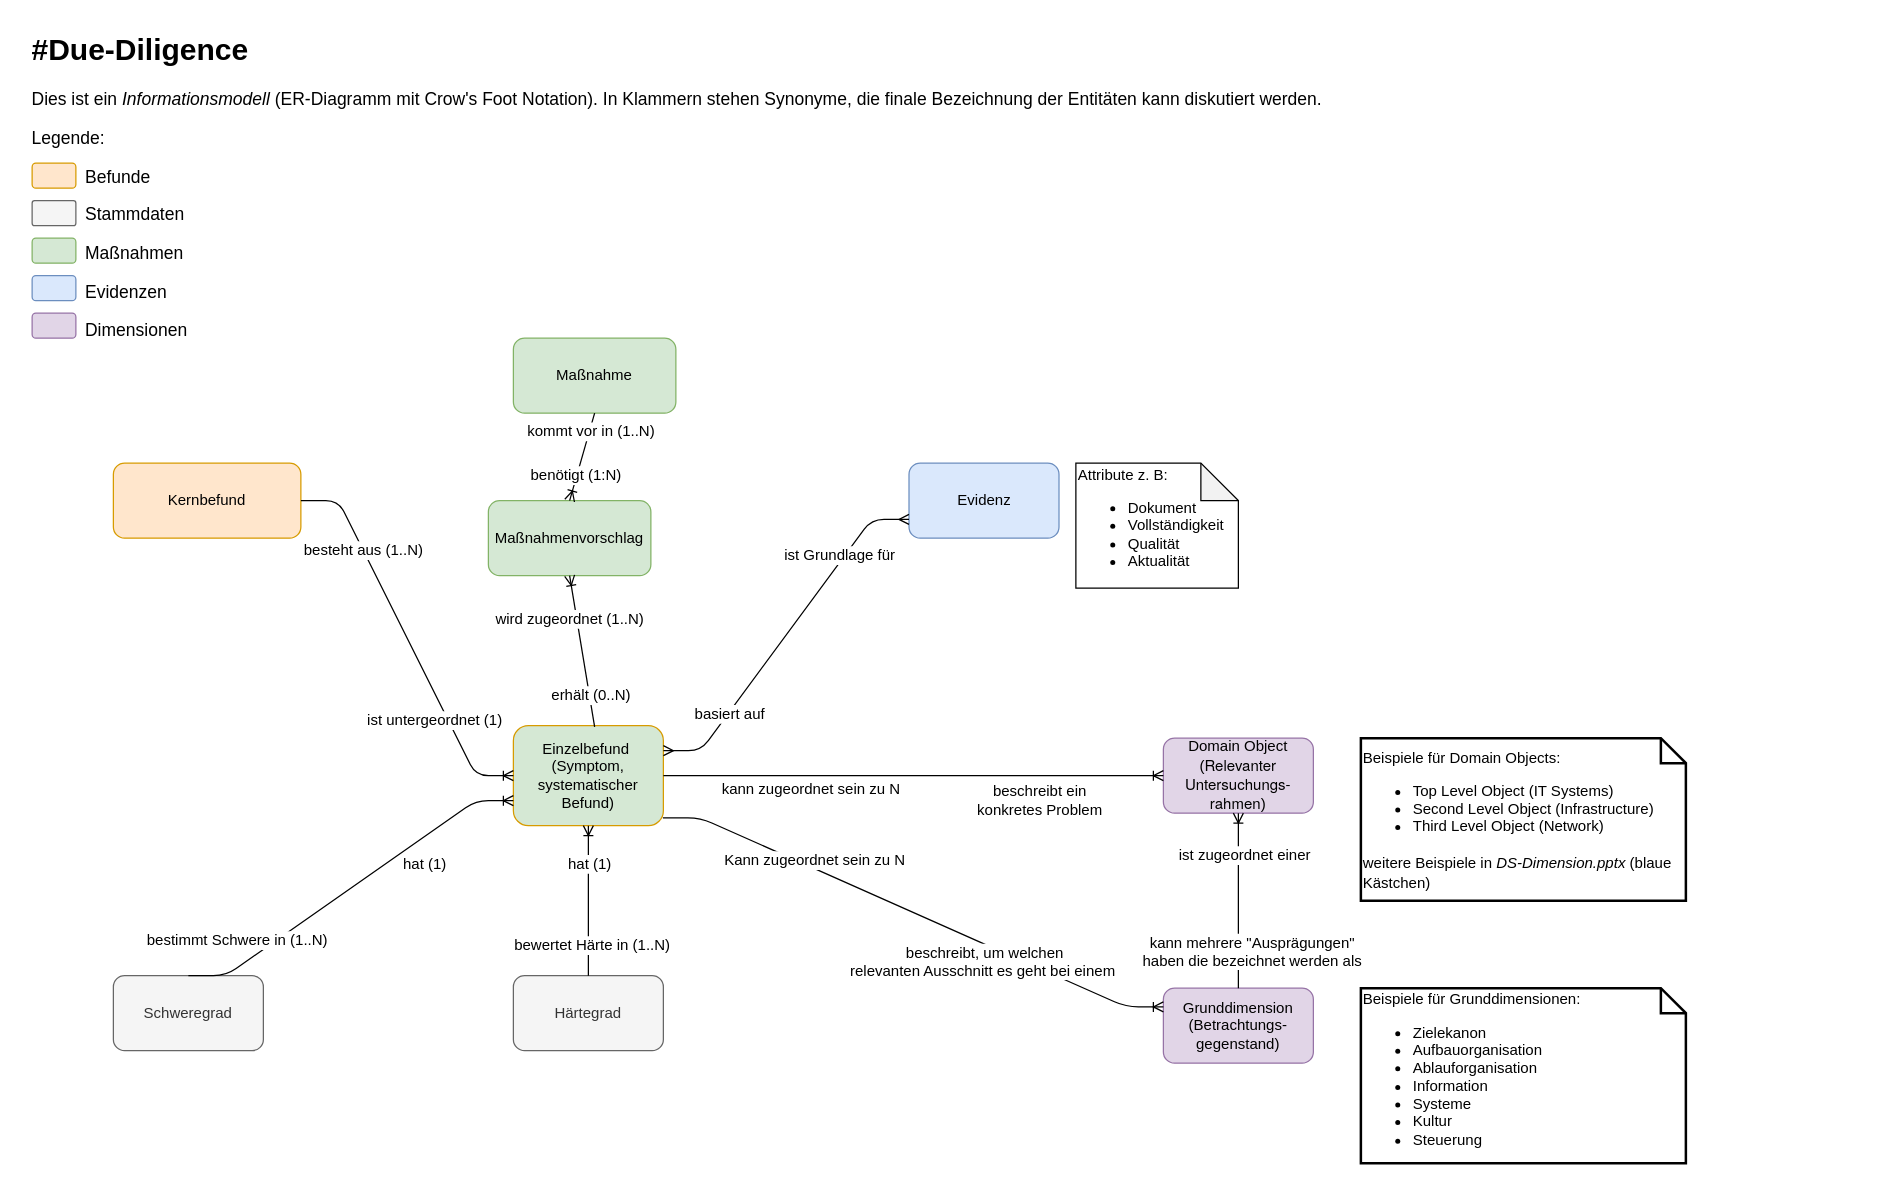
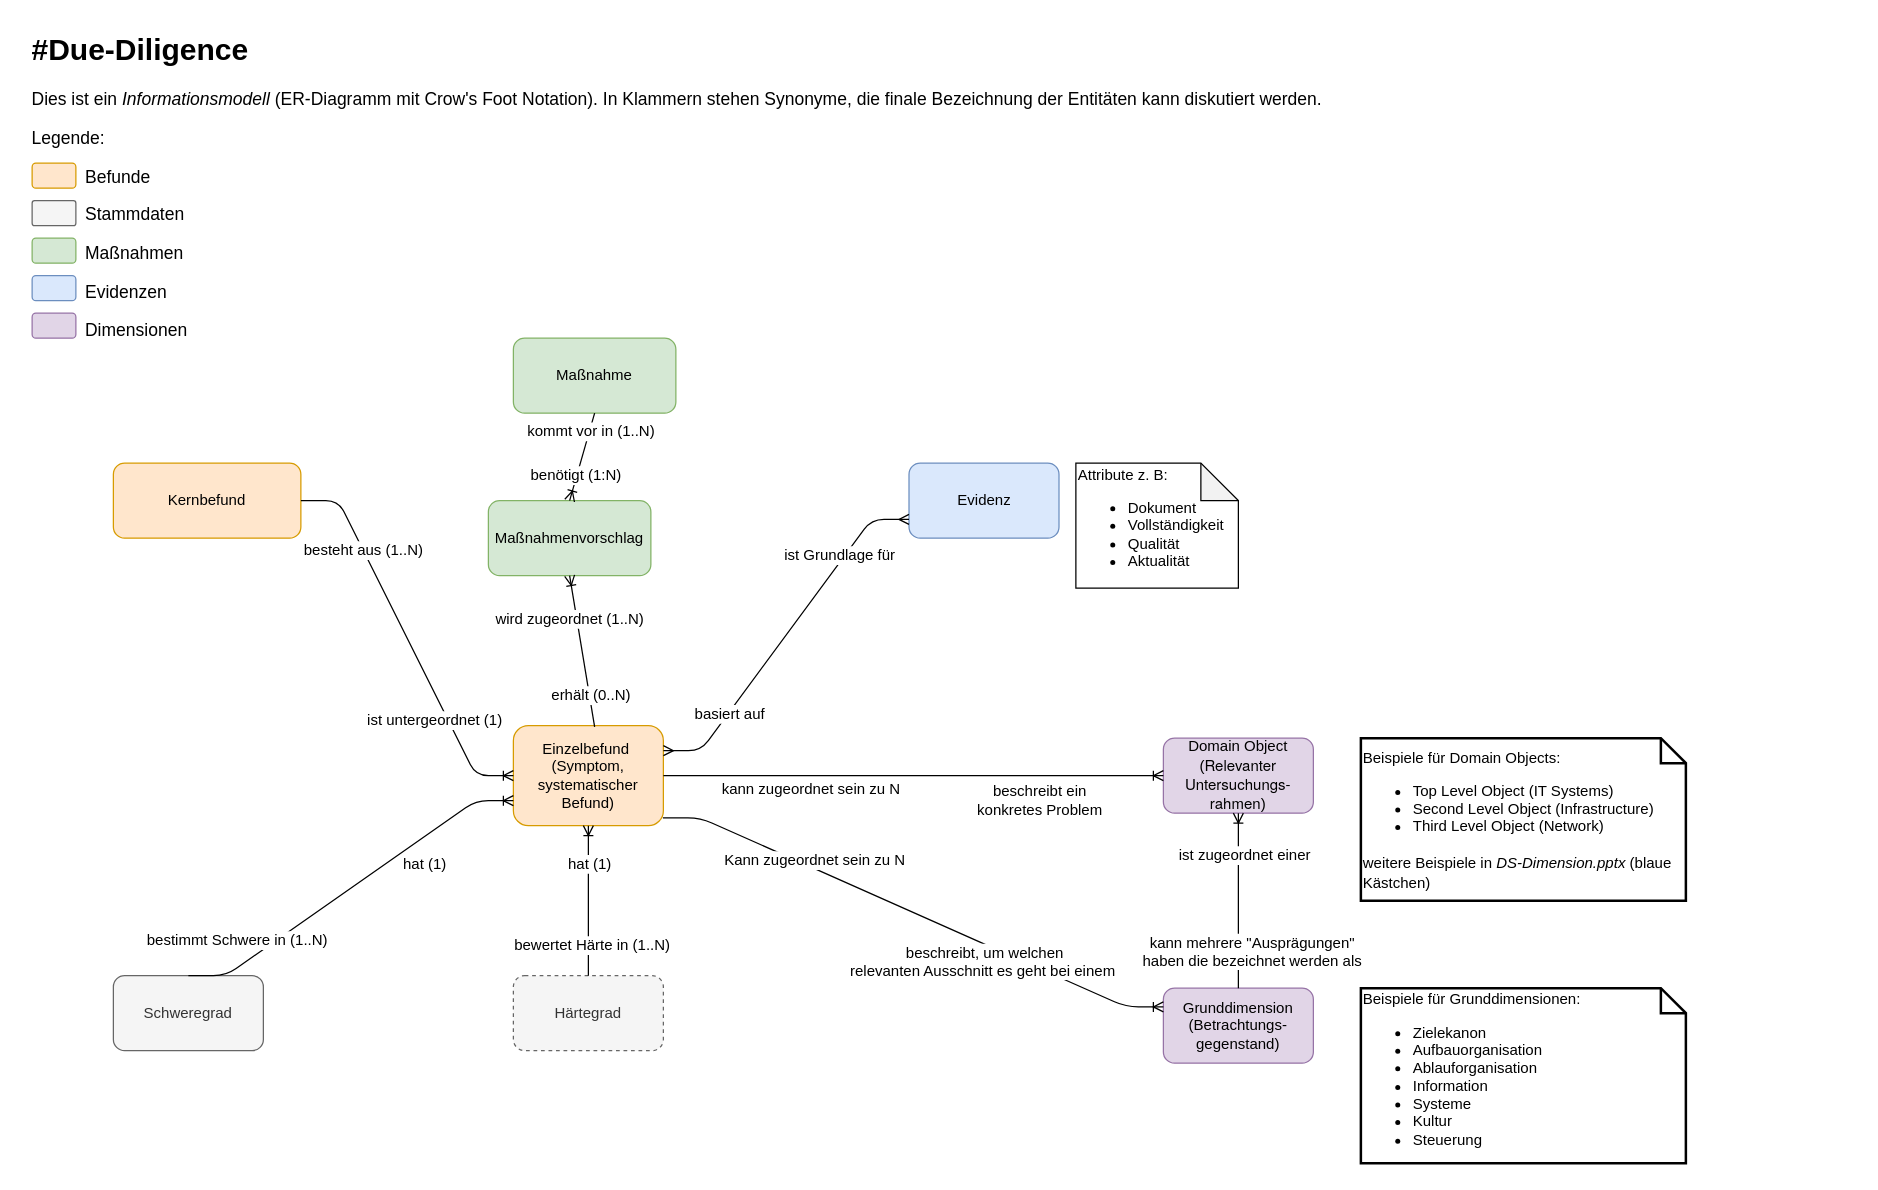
  <mxCell id="0" style=";html=1;" />
  <mxCell id="1" style=";html=1;" parent="0" />
- <mxCell id="2" value="&lt;span style=&quot;white-space: normal&quot;&gt;Einzelbefund&amp;nbsp;&lt;/span&gt;&lt;br style=&quot;white-space: normal&quot;&gt;&lt;span style=&quot;white-space: normal&quot;&gt;(Symptom, systematischer Befund)&lt;/span&gt;" style="rounded=1;whiteSpace=wrap;html=1;fillColor=#d5e8d4;strokeColor=#d79b00;" parent="1" vertex="1"><mxGeometry x="410" y="580" width="120" height="80" as="geometry" /></mxCell>
+ <mxCell id="2" value="&lt;span style=&quot;white-space: normal&quot;&gt;Einzelbefund&amp;nbsp;&lt;/span&gt;&lt;br style=&quot;white-space: normal&quot;&gt;&lt;span style=&quot;white-space: normal&quot;&gt;(Symptom, systematischer Befund)&lt;/span&gt;" style="rounded=1;whiteSpace=wrap;html=1;fillColor=#ffe6cc;strokeColor=#d79b00;" parent="1" vertex="1"><mxGeometry x="410" y="580" width="120" height="80" as="geometry" /></mxCell>
  <mxCell id="3" value="Grunddimension&lt;br&gt;(Betrachtungs-gegenstand)" style="rounded=1;whiteSpace=wrap;html=1;fillColor=#e1d5e7;strokeColor=#9673a6;" parent="1" vertex="1"><mxGeometry x="930" y="790" width="120" height="60" as="geometry" /></mxCell>
  <mxCell id="4" value="Kernbefund" style="rounded=1;whiteSpace=wrap;html=1;fillColor=#ffe6cc;strokeColor=#d79b00;" parent="1" vertex="1"><mxGeometry x="90" y="370" width="150" height="60" as="geometry" /></mxCell>
  <mxCell id="5" value="" style="edgeStyle=entityRelationEdgeStyle;fontSize=12;html=1;endArrow=ERoneToMany;entryX=0;entryY=0.5;entryDx=0;entryDy=0;" parent="1" source="4" target="2" edge="1"><mxGeometry width="100" height="100" relative="1" as="geometry"><mxPoint x="110" y="790" as="sourcePoint" /><mxPoint x="210" y="690" as="targetPoint" /></mxGeometry></mxCell>
  <mxCell id="6" value="besteht aus (1..N)" style="text;html=1;resizable=0;points=[];align=center;verticalAlign=middle;labelBackgroundColor=#ffffff;" parent="5" vertex="1" connectable="0"><mxGeometry x="-0.647" y="-19" relative="1" as="geometry"><mxPoint x="26" y="9.5" as="offset" /></mxGeometry></mxCell>
  <mxCell id="7" value="ist untergeordnet (1)" style="text;html=1;resizable=0;points=[];align=center;verticalAlign=middle;labelBackgroundColor=#ffffff;" parent="5" vertex="1" connectable="0"><mxGeometry x="0.581" y="-1" relative="1" as="geometry"><mxPoint x="-17" y="-15" as="offset" /></mxGeometry></mxCell>
  <mxCell id="8" value="Domain Object&lt;br&gt;(&lt;span style=&quot;font-family: &amp;#34;helvetica neue&amp;#34;&quot;&gt;Relevanter Untersuchungs-rahmen&lt;/span&gt;)" style="rounded=1;whiteSpace=wrap;html=1;align=center;fillColor=#e1d5e7;strokeColor=#9673a6;" parent="1" vertex="1"><mxGeometry x="930" y="590" width="120" height="60" as="geometry" /></mxCell>
  <mxCell id="9" value="&lt;span style=&quot;font-size: 12px&quot;&gt;Beispiele für Domain Objects:&amp;nbsp;&lt;/span&gt;&lt;br style=&quot;font-size: 12px&quot;&gt;&lt;ul style=&quot;font-size: 12px&quot;&gt;&lt;li&gt;Top Level Object (IT Systems)&lt;/li&gt;&lt;li&gt;Second Level Object (Infrastructure)&lt;/li&gt;&lt;li&gt;Third Level Object (Network)&lt;/li&gt;&lt;/ul&gt;&lt;div&gt;&lt;span style=&quot;font-size: 12px&quot;&gt;weitere Beispiele in &lt;i&gt;DS-Dimension.pptx &lt;/i&gt;(blaue Kästchen)&lt;/span&gt;&lt;/div&gt;" style="shape=note;strokeWidth=2;fontSize=14;size=20;whiteSpace=wrap;html=1;align=left;" parent="1" vertex="1"><mxGeometry x="1088" y="590" width="260" height="130" as="geometry" /></mxCell>
  <mxCell id="10" value="Maßnahmenvorschlag" style="rounded=1;html=1;whiteSpace=wrap;fillColor=#d5e8d4;strokeColor=#82b366;" parent="1" vertex="1"><mxGeometry x="390" y="400" width="130" height="60" as="geometry" /></mxCell>
  <mxCell id="11" value="&lt;span style=&quot;font-size: 12px&quot;&gt;Beispiele für Grunddimensionen:&amp;nbsp;&lt;/span&gt;&lt;br style=&quot;font-size: 12px&quot;&gt;&lt;ul style=&quot;font-size: 12px&quot;&gt;&lt;li&gt;Zielekanon&lt;/li&gt;&lt;li&gt;Aufbauorganisation&lt;/li&gt;&lt;li&gt;Ablauforganisation&lt;/li&gt;&lt;li&gt;Information&lt;/li&gt;&lt;li&gt;Systeme&lt;/li&gt;&lt;li&gt;Kultur&lt;/li&gt;&lt;li&gt;Steuerung&lt;/li&gt;&lt;/ul&gt;" style="shape=note;strokeWidth=2;fontSize=14;size=20;whiteSpace=wrap;html=1;align=left;" parent="1" vertex="1"><mxGeometry x="1088" y="790" width="260" height="140" as="geometry" /></mxCell>
  <mxCell id="12" value="Schweregrad" style="rounded=1;whiteSpace=wrap;html=1;fillColor=#f5f5f5;strokeColor=#666666;fontColor=#333333;" parent="1" vertex="1"><mxGeometry x="90" y="780" width="120" height="60" as="geometry" /></mxCell>
- <mxCell id="13" value="Härtegrad" style="rounded=1;whiteSpace=wrap;html=1;fillColor=#f5f5f5;strokeColor=#666666;fontColor=#333333;" parent="1" vertex="1"><mxGeometry x="410" y="780" width="120" height="60" as="geometry" /></mxCell>
+ <mxCell id="13" value="Härtegrad" style="rounded=1;whiteSpace=wrap;html=1;fillColor=#f5f5f5;strokeColor=#666666;fontColor=#333333;dashed=1;" parent="1" vertex="1"><mxGeometry x="410" y="780" width="120" height="60" as="geometry" /></mxCell>
  <mxCell id="14" value="" style="fontSize=12;html=1;endArrow=ERoneToMany;entryX=0;entryY=0.75;entryDx=0;entryDy=0;exitX=0.5;exitY=0;exitDx=0;exitDy=0;edgeStyle=entityRelationEdgeStyle;elbow=vertical;" parent="1" source="12" target="2" edge="1"><mxGeometry width="100" height="100" relative="1" as="geometry"><mxPoint x="-70" y="1000" as="sourcePoint" /><mxPoint x="30" y="900" as="targetPoint" /></mxGeometry></mxCell>
  <mxCell id="15" value="bestimmt&amp;nbsp;Schwere in (1..N)" style="text;html=1;resizable=0;points=[];align=center;verticalAlign=middle;labelBackgroundColor=#ffffff;" parent="14" vertex="1" connectable="0"><mxGeometry x="-0.786" y="1" relative="1" as="geometry"><mxPoint x="6.5" y="-25.5" as="offset" /></mxGeometry></mxCell>
  <mxCell id="16" value="hat (1)" style="text;html=1;resizable=0;points=[];align=center;verticalAlign=middle;labelBackgroundColor=#ffffff;" parent="14" vertex="1" connectable="0"><mxGeometry x="0.771" y="-1" relative="1" as="geometry"><mxPoint x="-37.5" y="46.5" as="offset" /></mxGeometry></mxCell>
  <mxCell id="17" value="" style="fontSize=12;html=1;endArrow=ERoneToMany;entryX=0.5;entryY=1;entryDx=0;entryDy=0;exitX=0.5;exitY=0;exitDx=0;exitDy=0;" parent="1" source="13" target="2" edge="1"><mxGeometry width="100" height="100" relative="1" as="geometry"><mxPoint x="-70" y="1000" as="sourcePoint" /><mxPoint x="30" y="900" as="targetPoint" /></mxGeometry></mxCell>
  <mxCell id="18" value="hat (1)" style="text;html=1;resizable=0;points=[];align=center;verticalAlign=middle;labelBackgroundColor=#ffffff;" parent="17" vertex="1" connectable="0"><mxGeometry x="0.343" relative="1" as="geometry"><mxPoint y="-9" as="offset" /></mxGeometry></mxCell>
  <mxCell id="19" value="bewertet Härte in (1..N)" style="text;html=1;resizable=0;points=[];align=center;verticalAlign=middle;labelBackgroundColor=#ffffff;" parent="17" vertex="1" connectable="0"><mxGeometry x="-0.586" y="-2" relative="1" as="geometry"><mxPoint as="offset" /></mxGeometry></mxCell>
  <mxCell id="20" value="Evidenz" style="rounded=1;whiteSpace=wrap;html=1;fillColor=#dae8fc;strokeColor=#6c8ebf;" parent="1" vertex="1"><mxGeometry x="726.5" y="370" width="120" height="60" as="geometry" /></mxCell>
  <mxCell id="21" value="" style="edgeStyle=entityRelationEdgeStyle;fontSize=12;html=1;endArrow=ERmany;startArrow=ERmany;exitX=1;exitY=0.25;exitDx=0;exitDy=0;entryX=0;entryY=0.75;entryDx=0;entryDy=0;" parent="1" source="2" target="20" edge="1"><mxGeometry width="100" height="100" relative="1" as="geometry"><mxPoint x="545" y="740" as="sourcePoint" /><mxPoint x="645" y="640" as="targetPoint" /></mxGeometry></mxCell>
  <mxCell id="22" value="basiert auf" style="text;html=1;resizable=0;points=[];align=center;verticalAlign=middle;labelBackgroundColor=#ffffff;" parent="21" vertex="1" connectable="0"><mxGeometry x="-0.535" y="-1" relative="1" as="geometry"><mxPoint as="offset" /></mxGeometry></mxCell>
  <mxCell id="23" value="ist&amp;nbsp;Grundlage für" style="text;html=1;resizable=0;points=[];align=center;verticalAlign=middle;labelBackgroundColor=#ffffff;" parent="21" vertex="1" connectable="0"><mxGeometry x="0.527" y="4" relative="1" as="geometry"><mxPoint as="offset" /></mxGeometry></mxCell>
  <mxCell id="24" value="" style="fontSize=12;html=1;endArrow=ERoneToMany;entryX=0;entryY=0.25;entryDx=0;entryDy=0;exitX=0.997;exitY=0.923;exitDx=0;exitDy=0;exitPerimeter=0;edgeStyle=entityRelationEdgeStyle;" parent="1" source="2" target="3" edge="1"><mxGeometry width="100" height="100" relative="1" as="geometry"><mxPoint x="360" y="1000" as="sourcePoint" /><mxPoint x="460" y="900" as="targetPoint" /></mxGeometry></mxCell>
  <mxCell id="25" value="Kann zugeordnet sein zu N" style="text;html=1;resizable=0;points=[];align=center;verticalAlign=middle;labelBackgroundColor=#ffffff;" parent="24" vertex="1" connectable="0"><mxGeometry x="-0.65" y="-3" relative="1" as="geometry"><mxPoint x="50.5" y="12.5" as="offset" /></mxGeometry></mxCell>
  <mxCell id="26" value="beschreibt, um welchen &lt;br&gt;relevanten Ausschnitt es geht bei einem&amp;nbsp;" style="text;html=1;resizable=0;points=[];align=center;verticalAlign=middle;labelBackgroundColor=#ffffff;" parent="24" vertex="1" connectable="0"><mxGeometry x="0.565" relative="1" as="geometry"><mxPoint x="-55" y="-10.5" as="offset" /></mxGeometry></mxCell>
  <mxCell id="27" value="" style="edgeStyle=entityRelationEdgeStyle;fontSize=12;html=1;endArrow=ERoneToMany;entryX=0;entryY=0.5;entryDx=0;entryDy=0;exitX=1;exitY=0.5;exitDx=0;exitDy=0;" parent="1" source="2" target="8" edge="1"><mxGeometry width="100" height="100" relative="1" as="geometry"><mxPoint x="670" y="730" as="sourcePoint" /><mxPoint x="770" y="630" as="targetPoint" /></mxGeometry></mxCell>
  <mxCell id="28" value="kann zugeordnet sein zu N" style="text;html=1;resizable=0;points=[];align=center;verticalAlign=middle;labelBackgroundColor=#ffffff;" parent="27" vertex="1" connectable="0"><mxGeometry x="-0.659" relative="1" as="geometry"><mxPoint x="49" y="10" as="offset" /></mxGeometry></mxCell>
  <mxCell id="29" value="beschreibt ein &lt;br&gt;konkretes Problem" style="text;html=1;resizable=0;points=[];align=center;verticalAlign=middle;labelBackgroundColor=#ffffff;" parent="27" vertex="1" connectable="0"><mxGeometry x="0.76" y="-2" relative="1" as="geometry"><mxPoint x="-51.5" y="17.5" as="offset" /></mxGeometry></mxCell>
  <mxCell id="30" value="" style="fontSize=12;html=1;endArrow=ERoneToMany;exitX=0.5;exitY=0;exitDx=0;exitDy=0;entryX=0.5;entryY=1;entryDx=0;entryDy=0;elbow=vertical;" parent="1" source="3" target="8" edge="1"><mxGeometry width="100" height="100" relative="1" as="geometry"><mxPoint x="130" y="960" as="sourcePoint" /><mxPoint x="230" y="860" as="targetPoint" /></mxGeometry></mxCell>
  <mxCell id="31" value="ist zugeordnet einer" style="text;html=1;resizable=0;points=[];align=center;verticalAlign=middle;labelBackgroundColor=#ffffff;" parent="30" vertex="1" connectable="0"><mxGeometry x="0.524" y="-4" relative="1" as="geometry"><mxPoint as="offset" /></mxGeometry></mxCell>
  <mxCell id="32" value="kann mehrere &quot;Ausprägungen&quot; &lt;br&gt;haben die bezeichnet werden als" style="text;html=1;resizable=0;points=[];align=center;verticalAlign=middle;labelBackgroundColor=#ffffff;" parent="30" vertex="1" connectable="0"><mxGeometry x="-0.524" y="1" relative="1" as="geometry"><mxPoint x="11" y="3.5" as="offset" /></mxGeometry></mxCell>
  <mxCell id="33" value="Attribute z. B:&lt;br&gt;&lt;ul&gt;&lt;li&gt;Dokument&lt;/li&gt;&lt;li&gt;Vollständigkeit&lt;/li&gt;&lt;li&gt;Qualität&lt;/li&gt;&lt;li&gt;Aktualität&lt;/li&gt;&lt;/ul&gt;" style="shape=note;whiteSpace=wrap;html=1;backgroundOutline=1;darkOpacity=0.05;align=left;" parent="1" vertex="1"><mxGeometry x="860" y="370" width="130" height="100" as="geometry" /></mxCell>
  <mxCell id="34" value="&lt;h1&gt;#Due-Diligence&lt;/h1&gt;&lt;p style=&quot;font-size: 14px&quot;&gt;&lt;font style=&quot;font-size: 14px&quot;&gt;Dies ist ein &lt;i&gt;Informationsmodell &lt;/i&gt;(ER-Diagramm mit Crow's Foot Notation). In Klammern stehen Synonyme, die finale Bezeichnung der Entitäten kann diskutiert werden.&lt;/font&gt;&lt;/p&gt;&lt;p style=&quot;font-size: 14px&quot;&gt;&lt;font style=&quot;font-size: 14px&quot;&gt;Legende:&lt;br&gt;&lt;/font&gt;&lt;/p&gt;&lt;p style=&quot;font-size: 14px&quot;&gt;&lt;font style=&quot;font-size: 14px&quot;&gt;&amp;nbsp; &amp;nbsp; &amp;nbsp; &amp;nbsp; &amp;nbsp; &amp;nbsp;Befunde&lt;/font&gt;&lt;/p&gt;&lt;p style=&quot;font-size: 14px&quot;&gt;&amp;nbsp; &amp;nbsp; &amp;nbsp; &amp;nbsp; &amp;nbsp; &amp;nbsp;Stammdaten&lt;/p&gt;&lt;p style=&quot;font-size: 14px&quot;&gt;&amp;nbsp; &amp;nbsp; &amp;nbsp; &amp;nbsp; &amp;nbsp; &amp;nbsp;Maßnahmen&lt;/p&gt;&lt;p style=&quot;font-size: 14px&quot;&gt;&amp;nbsp; &amp;nbsp; &amp;nbsp; &amp;nbsp; &amp;nbsp; &amp;nbsp;Evidenzen&lt;/p&gt;&lt;p style=&quot;font-size: 14px&quot;&gt;&amp;nbsp; &amp;nbsp; &amp;nbsp; &amp;nbsp; &amp;nbsp; &amp;nbsp;Dimensionen&lt;/p&gt;&lt;p&gt;&lt;br&gt;&lt;/p&gt;" style="text;html=1;strokeColor=none;fillColor=none;spacing=5;spacingTop=-20;whiteSpace=wrap;overflow=hidden;rounded=0;" vertex="1" parent="1"><mxGeometry x="20" y="20" width="1460" height="260" as="geometry" /></mxCell>
  <mxCell id="35" value="" style="rounded=1;whiteSpace=wrap;html=1;fillColor=#ffe6cc;strokeColor=#d79b00;" vertex="1" parent="1"><mxGeometry x="25" y="130" width="35" height="20" as="geometry" /></mxCell>
  <mxCell id="36" value="" style="rounded=1;whiteSpace=wrap;html=1;fillColor=#f5f5f5;strokeColor=#666666;fontColor=#333333;arcSize=10;" vertex="1" parent="1"><mxGeometry x="25" y="160" width="35" height="20" as="geometry" /></mxCell>
  <mxCell id="37" value="" style="rounded=1;html=1;whiteSpace=wrap;fillColor=#d5e8d4;strokeColor=#82b366;" vertex="1" parent="1"><mxGeometry x="25" y="190" width="35" height="20" as="geometry" /></mxCell>
  <mxCell id="38" value="" style="rounded=1;whiteSpace=wrap;html=1;fillColor=#dae8fc;strokeColor=#6c8ebf;" vertex="1" parent="1"><mxGeometry x="25" y="220" width="35" height="20" as="geometry" /></mxCell>
  <mxCell id="39" value="" style="rounded=1;whiteSpace=wrap;html=1;align=center;fillColor=#e1d5e7;strokeColor=#9673a6;" vertex="1" parent="1"><mxGeometry x="25" y="250" width="35" height="20" as="geometry" /></mxCell>
  <mxCell id="40" value="Maßnahme" style="rounded=1;html=1;whiteSpace=wrap;fillColor=#d5e8d4;strokeColor=#82b366;" vertex="1" parent="1"><mxGeometry x="410" y="270" width="130" height="60" as="geometry" /></mxCell>
  <mxCell id="41" value="" style="fontSize=12;html=1;endArrow=ERoneToMany;entryX=0.5;entryY=1;entryDx=0;entryDy=0;" edge="1" parent="1" target="10"><mxGeometry width="100" height="100" relative="1" as="geometry"><mxPoint x="475" y="581" as="sourcePoint" /><mxPoint x="490" y="455" as="targetPoint" /></mxGeometry></mxCell>
  <mxCell id="42" value="erhält (0..N)" style="text;html=1;resizable=0;points=[];align=center;verticalAlign=middle;labelBackgroundColor=#ffffff;" vertex="1" connectable="0" parent="41"><mxGeometry x="-0.62" y="-3" relative="1" as="geometry"><mxPoint x="-3" y="-2" as="offset" /></mxGeometry></mxCell>
  <mxCell id="43" value="wird zugeordnet (1..N)" style="text;html=1;resizable=0;points=[];align=center;verticalAlign=middle;labelBackgroundColor=#ffffff;" vertex="1" connectable="0" parent="41"><mxGeometry x="0.552" y="1" relative="1" as="geometry"><mxPoint x="-4" y="7.5" as="offset" /></mxGeometry></mxCell>
  <mxCell id="44" value="" style="fontSize=12;html=1;endArrow=ERoneToMany;entryX=0.5;entryY=0;entryDx=0;entryDy=0;exitX=0.5;exitY=1;exitDx=0;exitDy=0;" edge="1" parent="1" source="40" target="10"><mxGeometry width="100" height="100" relative="1" as="geometry"><mxPoint x="320" y="410" as="sourcePoint" /><mxPoint x="420" y="310" as="targetPoint" /></mxGeometry></mxCell>
  <mxCell id="45" value="kommt vor in (1..N)" style="text;html=1;resizable=0;points=[];align=center;verticalAlign=middle;labelBackgroundColor=#ffffff;" vertex="1" connectable="0" parent="44"><mxGeometry x="-0.596" y="1" relative="1" as="geometry"><mxPoint as="offset" /></mxGeometry></mxCell>
  <mxCell id="46" value="benötigt (1:N)" style="text;html=1;resizable=0;points=[];align=center;verticalAlign=middle;labelBackgroundColor=#ffffff;" vertex="1" connectable="0" parent="44"><mxGeometry x="0.418" y="-1" relative="1" as="geometry"><mxPoint as="offset" /></mxGeometry></mxCell>
